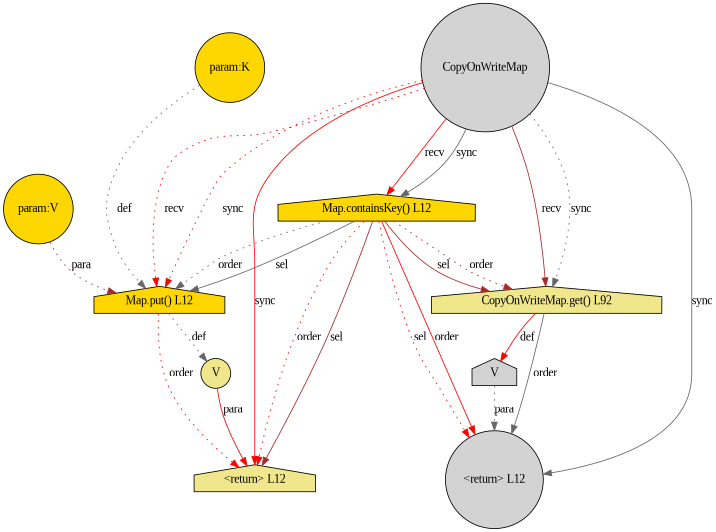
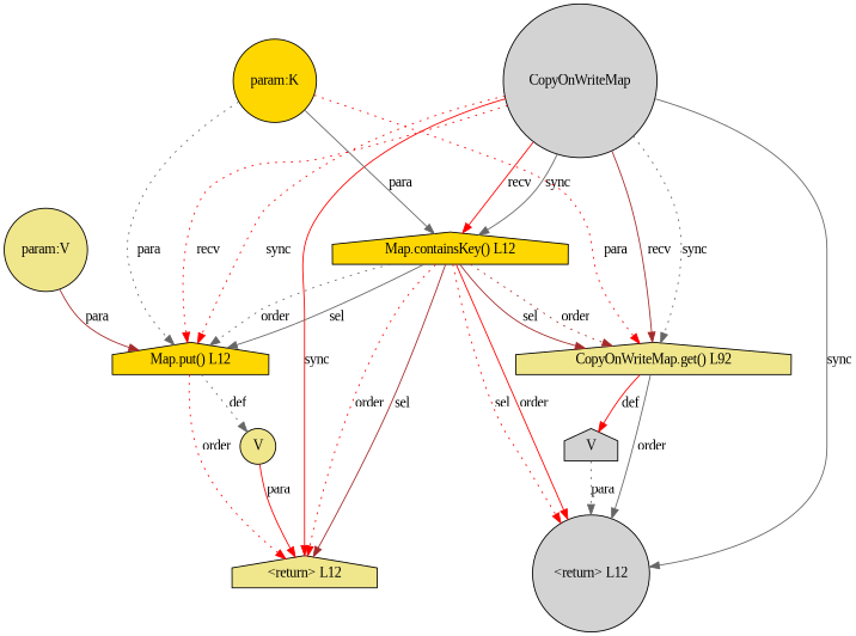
  digraph {
    fontname="Liberation Serif"
    node [fillcolor=khaki fontname="Liberation Serif" shape=house style=filled]
    edge [color=red fontname="Liberation Serif" style=solid]
    n1 [label="<return> L12"]
    n2 [fillcolor=lightgrey label=CopyOnWriteMap shape=circle]
    n3 [label="CopyOnWriteMap.get() L92"]
    n4 [fillcolor=gold label="Map.put() L12"]
    n5 [fillcolor=lightgrey label="<return> L12" shape=circle]
    n6 [fillcolor=gold label="Map.containsKey() L12"]
    n7 [fillcolor=lightgrey label=V]
    n8 [label=V shape=circle]
    n9 [fillcolor=gold label="param:K" shape=circle]
-   n10 [fillcolor=gold label="param:V" shape=circle]
+   n10 [label="param:V" shape=circle]
    n2 -> n1 [label=sync]
    n2 -> n3 [color=brown label=recv]
    n2 -> n3 [color=gray40 label=sync style=dotted]
    n2 -> n4 [label=recv style=dotted]
    n2 -> n4 [label=sync style=dotted]
    n2 -> n5 [color=gray40 label=sync]
    n2 -> n6 [label=recv]
    n2 -> n6 [color=gray40 label=sync]
    n3 -> n5 [color=gray40 label=order]
    n3 -> n7 [label=def]
    n4 -> n1 [label=order style=dotted]
    n4 -> n8 [color=gray40 label=def style=dotted]
    n6 -> n1 [label=order style=dotted]
    n6 -> n1 [color=brown label=sel]
    n6 -> n3 [color=brown label=sel]
    n6 -> n3 [color=brown label=order style=dotted]
    n6 -> n4 [color=gray40 label=sel]
    n6 -> n4 [color=gray40 label=order style=dotted]
    n6 -> n5 [label=order]
    n6 -> n5 [label=sel style=dotted]
    n7 -> n5 [color=gray40 label=para style=dotted]
    n8 -> n1 [label=para]
-   n9 -> n4 [color=gray40 label=def style=dotted]
-   n10 -> n4 [color=brown label=para style=dotted]
+   n9 -> n3 [label=para style=dotted]
+   n9 -> n4 [color=gray40 label=para style=dotted]
+   n9 -> n6 [color=gray40 label=para]
+   n10 -> n4 [color=brown label=para]
  }
